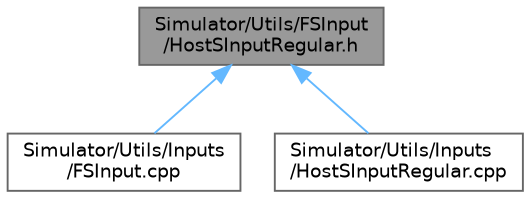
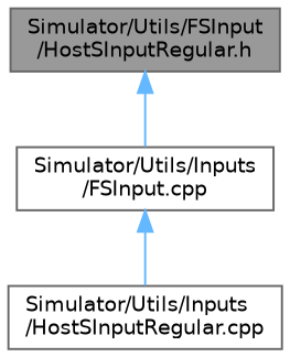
  digraph {
    node [color=grey40 fillcolor=white fontname=Helvetica fontsize=10 shape=box style=filled]
    edge [color=steelblue1 dir=back fontname=Helvetica fontsize=10 labelfontname=Helvetica labelfontsize=10 style=solid]
    n1 [color=gray40 fillcolor=grey60 fontcolor=black height=0.2 label="Simulator/Utils/FSInput\l/HostSInputRegular.h" width=0.4]
    n2 [height=0.2 label="Simulator/Utils/Inputs\l/FSInput.cpp" width=0.4]
    n3 [height=0.2 label="Simulator/Utils/Inputs\l/HostSInputRegular.cpp" width=0.4]
    n1 -> n2
-   n1 -> n3
+   n2 -> n3
  }
